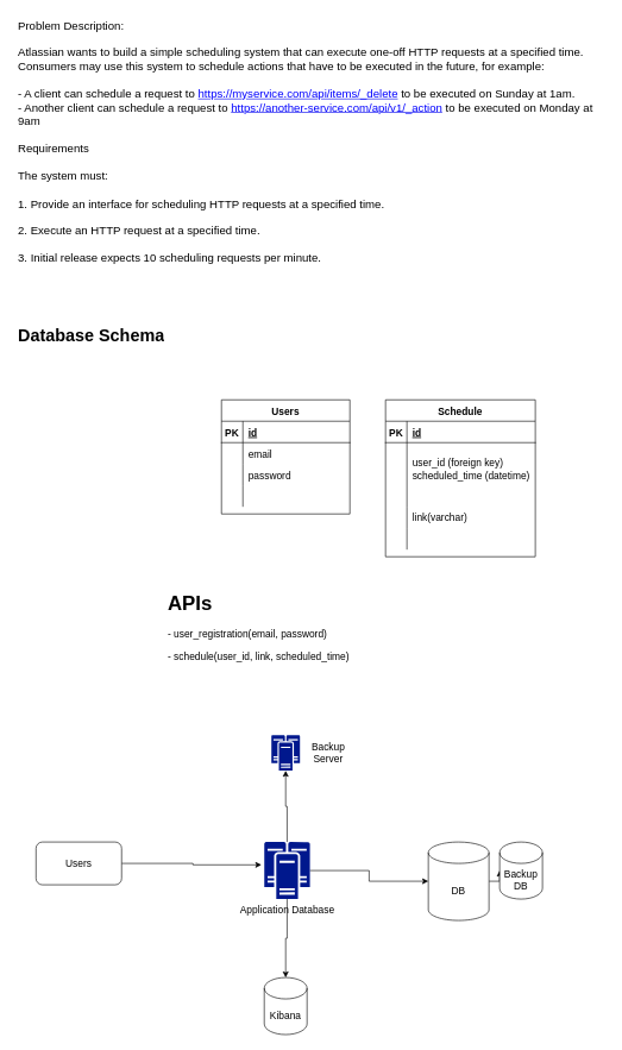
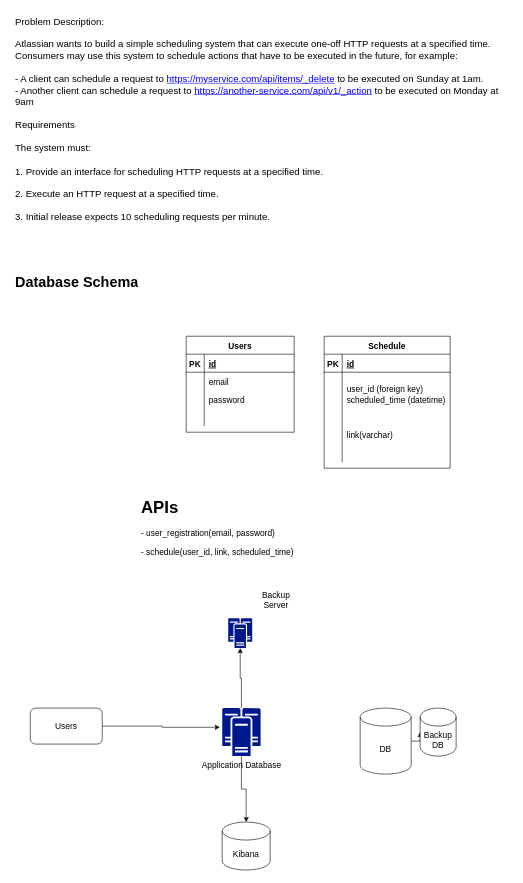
  <mxCell id="0" />
  <mxCell id="1" parent="0" />
  <mxCell id="2" value="&lt;h1&gt;&lt;p style=&quot;font-size: medium; font-weight: 400; margin: 0px;&quot;&gt;Problem Description:&lt;br&gt;&lt;br&gt;Atlassian wants to build a simple scheduling system that can execute one-off HTTP requests at a specified time. Consumers may use this system to schedule actions that have to be executed in the future, for example:&lt;br&gt;&lt;br&gt;- A client can schedule a request to &lt;a href=&quot;https://myservice.com/api/items/_delete&quot;&gt;&lt;span style=&quot;color: rgb(0, 0, 255);&quot;&gt;https://myservice.com/api/items/_delete&lt;/span&gt;&lt;/a&gt; to be executed on Sunday at 1am.&lt;br&gt;- Another client can schedule a request to &lt;a href=&quot;https://another-service.com/api/v1/_action&quot;&gt;&lt;span style=&quot;color: rgb(0, 0, 255);&quot;&gt;https://another-service.com/api/v1/_action&lt;/span&gt;&lt;/a&gt; to be executed on Monday at 9am&lt;br&gt;&lt;br&gt;Requirements&lt;br&gt;&lt;br&gt;The system must:&lt;br&gt;&lt;br&gt;1. Provide an interface for scheduling HTTP requests at a specified time.&lt;br&gt;&lt;br&gt;2. Execute an HTTP request at a specified time.&lt;br&gt;&lt;br&gt;3. Initial release expects 10 scheduling requests per minute. &lt;/p&gt;&lt;/h1&gt;" style="text;html=1;strokeColor=none;fillColor=none;spacing=5;spacingTop=-20;whiteSpace=wrap;overflow=hidden;rounded=0;" vertex="1" parent="1"><mxGeometry x="20" y="20" width="830" height="380" as="geometry" /></mxCell>
  <mxCell id="3" value="&lt;h1&gt;Database Schema&lt;/h1&gt;" style="text;html=1;strokeColor=none;fillColor=none;spacing=5;spacingTop=-20;whiteSpace=wrap;overflow=hidden;rounded=0;" vertex="1" parent="1"><mxGeometry x="20" y="450" width="700" height="120" as="geometry" /></mxCell>
  <mxCell id="4" value="Users" style="shape=table;startSize=30;container=1;collapsible=1;childLayout=tableLayout;fixedRows=1;rowLines=0;fontStyle=1;align=center;resizeLast=1;fontSize=14;" vertex="1" parent="1"><mxGeometry x="310" y="560" width="180" height="160" as="geometry" /></mxCell>
  <mxCell id="5" value="" style="shape=tableRow;horizontal=0;startSize=0;swimlaneHead=0;swimlaneBody=0;fillColor=none;collapsible=0;dropTarget=0;points=[[0,0.5],[1,0.5]];portConstraint=eastwest;top=0;left=0;right=0;bottom=1;fontSize=14;" vertex="1" parent="4"><mxGeometry y="30" width="180" height="30" as="geometry" /></mxCell>
  <mxCell id="6" value="PK" style="shape=partialRectangle;connectable=0;fillColor=none;top=0;left=0;bottom=0;right=0;fontStyle=1;overflow=hidden;fontSize=14;" vertex="1" parent="5"><mxGeometry width="30" height="30" as="geometry"><mxRectangle width="30" height="30" as="alternateBounds" /></mxGeometry></mxCell>
  <mxCell id="7" value="id" style="shape=partialRectangle;connectable=0;fillColor=none;top=0;left=0;bottom=0;right=0;align=left;spacingLeft=6;fontStyle=5;overflow=hidden;fontSize=14;" vertex="1" parent="5"><mxGeometry x="30" width="150" height="30" as="geometry"><mxRectangle width="150" height="30" as="alternateBounds" /></mxGeometry></mxCell>
  <mxCell id="8" value="" style="shape=tableRow;horizontal=0;startSize=0;swimlaneHead=0;swimlaneBody=0;fillColor=none;collapsible=0;dropTarget=0;points=[[0,0.5],[1,0.5]];portConstraint=eastwest;top=0;left=0;right=0;bottom=0;fontSize=14;" vertex="1" parent="4"><mxGeometry y="60" width="180" height="30" as="geometry" /></mxCell>
  <mxCell id="9" value="" style="shape=partialRectangle;connectable=0;fillColor=none;top=0;left=0;bottom=0;right=0;editable=1;overflow=hidden;fontSize=14;" vertex="1" parent="8"><mxGeometry width="30" height="30" as="geometry"><mxRectangle width="30" height="30" as="alternateBounds" /></mxGeometry></mxCell>
  <mxCell id="10" value="email" style="shape=partialRectangle;connectable=0;fillColor=none;top=0;left=0;bottom=0;right=0;align=left;spacingLeft=6;overflow=hidden;fontSize=14;" vertex="1" parent="8"><mxGeometry x="30" width="150" height="30" as="geometry"><mxRectangle width="150" height="30" as="alternateBounds" /></mxGeometry></mxCell>
  <mxCell id="11" value="" style="shape=tableRow;horizontal=0;startSize=0;swimlaneHead=0;swimlaneBody=0;fillColor=none;collapsible=0;dropTarget=0;points=[[0,0.5],[1,0.5]];portConstraint=eastwest;top=0;left=0;right=0;bottom=0;fontSize=14;" vertex="1" parent="4"><mxGeometry y="90" width="180" height="30" as="geometry" /></mxCell>
  <mxCell id="12" value="" style="shape=partialRectangle;connectable=0;fillColor=none;top=0;left=0;bottom=0;right=0;editable=1;overflow=hidden;fontSize=14;" vertex="1" parent="11"><mxGeometry width="30" height="30" as="geometry"><mxRectangle width="30" height="30" as="alternateBounds" /></mxGeometry></mxCell>
  <mxCell id="13" value="password" style="shape=partialRectangle;connectable=0;fillColor=none;top=0;left=0;bottom=0;right=0;align=left;spacingLeft=6;overflow=hidden;fontSize=14;" vertex="1" parent="11"><mxGeometry x="30" width="150" height="30" as="geometry"><mxRectangle width="150" height="30" as="alternateBounds" /></mxGeometry></mxCell>
  <mxCell id="14" value="" style="shape=tableRow;horizontal=0;startSize=0;swimlaneHead=0;swimlaneBody=0;fillColor=none;collapsible=0;dropTarget=0;points=[[0,0.5],[1,0.5]];portConstraint=eastwest;top=0;left=0;right=0;bottom=0;fontSize=14;" vertex="1" parent="4"><mxGeometry y="120" width="180" height="30" as="geometry" /></mxCell>
  <mxCell id="15" value="" style="shape=partialRectangle;connectable=0;fillColor=none;top=0;left=0;bottom=0;right=0;editable=1;overflow=hidden;fontSize=14;" vertex="1" parent="14"><mxGeometry width="30" height="30" as="geometry"><mxRectangle width="30" height="30" as="alternateBounds" /></mxGeometry></mxCell>
  <mxCell id="16" value="" style="shape=partialRectangle;connectable=0;fillColor=none;top=0;left=0;bottom=0;right=0;align=left;spacingLeft=6;overflow=hidden;fontSize=14;" vertex="1" parent="14"><mxGeometry x="30" width="150" height="30" as="geometry"><mxRectangle width="150" height="30" as="alternateBounds" /></mxGeometry></mxCell>
  <mxCell id="17" value="Schedule" style="shape=table;startSize=30;container=1;collapsible=1;childLayout=tableLayout;fixedRows=1;rowLines=0;fontStyle=1;align=center;resizeLast=1;fontSize=14;" vertex="1" parent="1"><mxGeometry x="540" y="560" width="210" height="220" as="geometry" /></mxCell>
  <mxCell id="18" value="" style="shape=tableRow;horizontal=0;startSize=0;swimlaneHead=0;swimlaneBody=0;fillColor=none;collapsible=0;dropTarget=0;points=[[0,0.5],[1,0.5]];portConstraint=eastwest;top=0;left=0;right=0;bottom=1;fontSize=14;" vertex="1" parent="17"><mxGeometry y="30" width="210" height="30" as="geometry" /></mxCell>
  <mxCell id="19" value="PK" style="shape=partialRectangle;connectable=0;fillColor=none;top=0;left=0;bottom=0;right=0;fontStyle=1;overflow=hidden;fontSize=14;" vertex="1" parent="18"><mxGeometry width="30" height="30" as="geometry"><mxRectangle width="30" height="30" as="alternateBounds" /></mxGeometry></mxCell>
  <mxCell id="20" value="id" style="shape=partialRectangle;connectable=0;fillColor=none;top=0;left=0;bottom=0;right=0;align=left;spacingLeft=6;fontStyle=5;overflow=hidden;fontSize=14;" vertex="1" parent="18"><mxGeometry x="30" width="180" height="30" as="geometry"><mxRectangle width="180" height="30" as="alternateBounds" /></mxGeometry></mxCell>
  <mxCell id="21" value="" style="shape=tableRow;horizontal=0;startSize=0;swimlaneHead=0;swimlaneBody=0;fillColor=none;collapsible=0;dropTarget=0;points=[[0,0.5],[1,0.5]];portConstraint=eastwest;top=0;left=0;right=0;bottom=0;fontSize=14;" vertex="1" parent="17"><mxGeometry y="60" width="210" height="90" as="geometry" /></mxCell>
  <mxCell id="22" value="" style="shape=partialRectangle;connectable=0;fillColor=none;top=0;left=0;bottom=0;right=0;editable=1;overflow=hidden;fontSize=14;" vertex="1" parent="21"><mxGeometry width="30" height="90" as="geometry"><mxRectangle width="30" height="90" as="alternateBounds" /></mxGeometry></mxCell>
  <mxCell id="23" value="user_id (foreign key)&#10;scheduled_time (datetime)&#10;" style="shape=partialRectangle;connectable=0;fillColor=none;top=0;left=0;bottom=0;right=0;align=left;spacingLeft=6;overflow=hidden;fontSize=14;" vertex="1" parent="21"><mxGeometry x="30" width="180" height="90" as="geometry"><mxRectangle width="180" height="90" as="alternateBounds" /></mxGeometry></mxCell>
  <mxCell id="24" value="" style="shape=tableRow;horizontal=0;startSize=0;swimlaneHead=0;swimlaneBody=0;fillColor=none;collapsible=0;dropTarget=0;points=[[0,0.5],[1,0.5]];portConstraint=eastwest;top=0;left=0;right=0;bottom=0;fontSize=14;" vertex="1" parent="17"><mxGeometry y="150" width="210" height="30" as="geometry" /></mxCell>
  <mxCell id="25" value="" style="shape=partialRectangle;connectable=0;fillColor=none;top=0;left=0;bottom=0;right=0;editable=1;overflow=hidden;fontSize=14;" vertex="1" parent="24"><mxGeometry width="30" height="30" as="geometry"><mxRectangle width="30" height="30" as="alternateBounds" /></mxGeometry></mxCell>
  <mxCell id="26" value="link(varchar)" style="shape=partialRectangle;connectable=0;fillColor=none;top=0;left=0;bottom=0;right=0;align=left;spacingLeft=6;overflow=hidden;fontSize=14;" vertex="1" parent="24"><mxGeometry x="30" width="180" height="30" as="geometry"><mxRectangle width="180" height="30" as="alternateBounds" /></mxGeometry></mxCell>
  <mxCell id="27" value="" style="shape=tableRow;horizontal=0;startSize=0;swimlaneHead=0;swimlaneBody=0;fillColor=none;collapsible=0;dropTarget=0;points=[[0,0.5],[1,0.5]];portConstraint=eastwest;top=0;left=0;right=0;bottom=0;fontSize=14;" vertex="1" parent="17"><mxGeometry y="180" width="210" height="30" as="geometry" /></mxCell>
  <mxCell id="28" value="" style="shape=partialRectangle;connectable=0;fillColor=none;top=0;left=0;bottom=0;right=0;editable=1;overflow=hidden;fontSize=14;" vertex="1" parent="27"><mxGeometry width="30" height="30" as="geometry"><mxRectangle width="30" height="30" as="alternateBounds" /></mxGeometry></mxCell>
  <mxCell id="29" value="" style="shape=partialRectangle;connectable=0;fillColor=none;top=0;left=0;bottom=0;right=0;align=left;spacingLeft=6;overflow=hidden;fontSize=14;" vertex="1" parent="27"><mxGeometry x="30" width="180" height="30" as="geometry"><mxRectangle width="180" height="30" as="alternateBounds" /></mxGeometry></mxCell>
  <mxCell id="30" style="edgeStyle=orthogonalEdgeStyle;rounded=0;orthogonalLoop=1;jettySize=auto;html=1;exitX=1;exitY=0.5;exitDx=0;exitDy=0;entryX=-0.062;entryY=0.4;entryDx=0;entryDy=0;entryPerimeter=0;fontSize=14;" edge="1" parent="1" source="31" target="35"><mxGeometry relative="1" as="geometry" /></mxCell>
  <mxCell id="31" value="Users" style="rounded=1;whiteSpace=wrap;html=1;fontSize=14;" vertex="1" parent="1"><mxGeometry x="50" y="1180" width="120" height="60" as="geometry" /></mxCell>
  <mxCell id="32" style="edgeStyle=orthogonalEdgeStyle;rounded=0;orthogonalLoop=1;jettySize=auto;html=1;exitX=0.5;exitY=0;exitDx=0;exitDy=0;exitPerimeter=0;entryX=0.5;entryY=1;entryDx=0;entryDy=0;entryPerimeter=0;fontSize=14;" edge="1" parent="1" source="35" target="36"><mxGeometry relative="1" as="geometry" /></mxCell>
- <mxCell id="33" style="edgeStyle=orthogonalEdgeStyle;rounded=0;orthogonalLoop=1;jettySize=auto;html=1;exitX=1;exitY=0.5;exitDx=0;exitDy=0;exitPerimeter=0;entryX=0;entryY=0.5;entryDx=0;entryDy=0;entryPerimeter=0;fontSize=14;" edge="1" parent="1" source="35" target="40"><mxGeometry relative="1" as="geometry" /></mxCell>
  <mxCell id="34" style="edgeStyle=orthogonalEdgeStyle;rounded=0;orthogonalLoop=1;jettySize=auto;html=1;exitX=0.5;exitY=1;exitDx=0;exitDy=0;exitPerimeter=0;entryX=0.5;entryY=0;entryDx=0;entryDy=0;entryPerimeter=0;fontSize=14;" edge="1" parent="1" source="35" target="42"><mxGeometry relative="1" as="geometry" /></mxCell>
  <mxCell id="35" value="Application Database" style="sketch=0;aspect=fixed;pointerEvents=1;shadow=0;dashed=0;html=1;strokeColor=none;labelPosition=center;verticalLabelPosition=bottom;verticalAlign=top;align=center;fillColor=#00188D;shape=mxgraph.mscae.enterprise.cluster_server;fontSize=14;" vertex="1" parent="1"><mxGeometry x="370" y="1180" width="64" height="80" as="geometry" /></mxCell>
  <mxCell id="36" value="" style="sketch=0;aspect=fixed;pointerEvents=1;shadow=0;dashed=0;html=1;strokeColor=none;labelPosition=center;verticalLabelPosition=bottom;verticalAlign=top;align=center;fillColor=#00188D;shape=mxgraph.mscae.enterprise.cluster_server;fontSize=14;" vertex="1" parent="1"><mxGeometry x="380" y="1030" width="40" height="50" as="geometry" /></mxCell>
- <mxCell id="37" value="Backup Server" style="text;html=1;strokeColor=none;fillColor=none;align=center;verticalAlign=middle;whiteSpace=wrap;rounded=0;fontSize=14;" vertex="1" parent="1"><mxGeometry x="430" y="1040" width="60" height="30" as="geometry" /></mxCell>
+ <mxCell id="37" value="Backup Server" style="text;html=1;strokeColor=none;fillColor=none;align=center;verticalAlign=middle;whiteSpace=wrap;rounded=0;fontSize=14;" vertex="1" parent="1"><mxGeometry x="430" y="985" width="60" height="30" as="geometry" /></mxCell>
  <mxCell id="38" value="&lt;h1&gt;APIs&lt;/h1&gt;&lt;p&gt;- user_registration(email, password)&lt;/p&gt;&lt;p&gt;- schedule(user_id, link, scheduled_time)&lt;/p&gt;" style="text;html=1;strokeColor=none;fillColor=none;spacing=5;spacingTop=-20;whiteSpace=wrap;overflow=hidden;rounded=0;fontSize=14;" vertex="1" parent="1"><mxGeometry x="230" y="820" width="530" height="120" as="geometry" /></mxCell>
  <mxCell id="39" style="edgeStyle=orthogonalEdgeStyle;rounded=0;orthogonalLoop=1;jettySize=auto;html=1;exitX=1;exitY=0.5;exitDx=0;exitDy=0;exitPerimeter=0;entryX=0;entryY=0.5;entryDx=0;entryDy=0;entryPerimeter=0;fontSize=14;" edge="1" parent="1" source="40" target="41"><mxGeometry relative="1" as="geometry" /></mxCell>
  <mxCell id="40" value="DB" style="shape=cylinder3;whiteSpace=wrap;html=1;boundedLbl=1;backgroundOutline=1;size=15;fontSize=14;" vertex="1" parent="1"><mxGeometry x="600" y="1180" width="85" height="110" as="geometry" /></mxCell>
  <mxCell id="41" value="Backup&lt;br&gt;DB" style="shape=cylinder3;whiteSpace=wrap;html=1;boundedLbl=1;backgroundOutline=1;size=15;fontSize=14;" vertex="1" parent="1"><mxGeometry x="700" y="1180" width="60" height="80" as="geometry" /></mxCell>
- <mxCell id="42" value="Kibana" style="shape=cylinder3;whiteSpace=wrap;html=1;boundedLbl=1;backgroundOutline=1;size=15;fontSize=14;" vertex="1" parent="1"><mxGeometry x="370" y="1370" width="60" height="80" as="geometry" /></mxCell>
+ <mxCell id="42" value="Kibana" style="shape=cylinder3;whiteSpace=wrap;html=1;boundedLbl=1;backgroundOutline=1;size=15;fontSize=14;" vertex="1" parent="1"><mxGeometry x="370" y="1370" width="80" height="80" as="geometry" /></mxCell>
